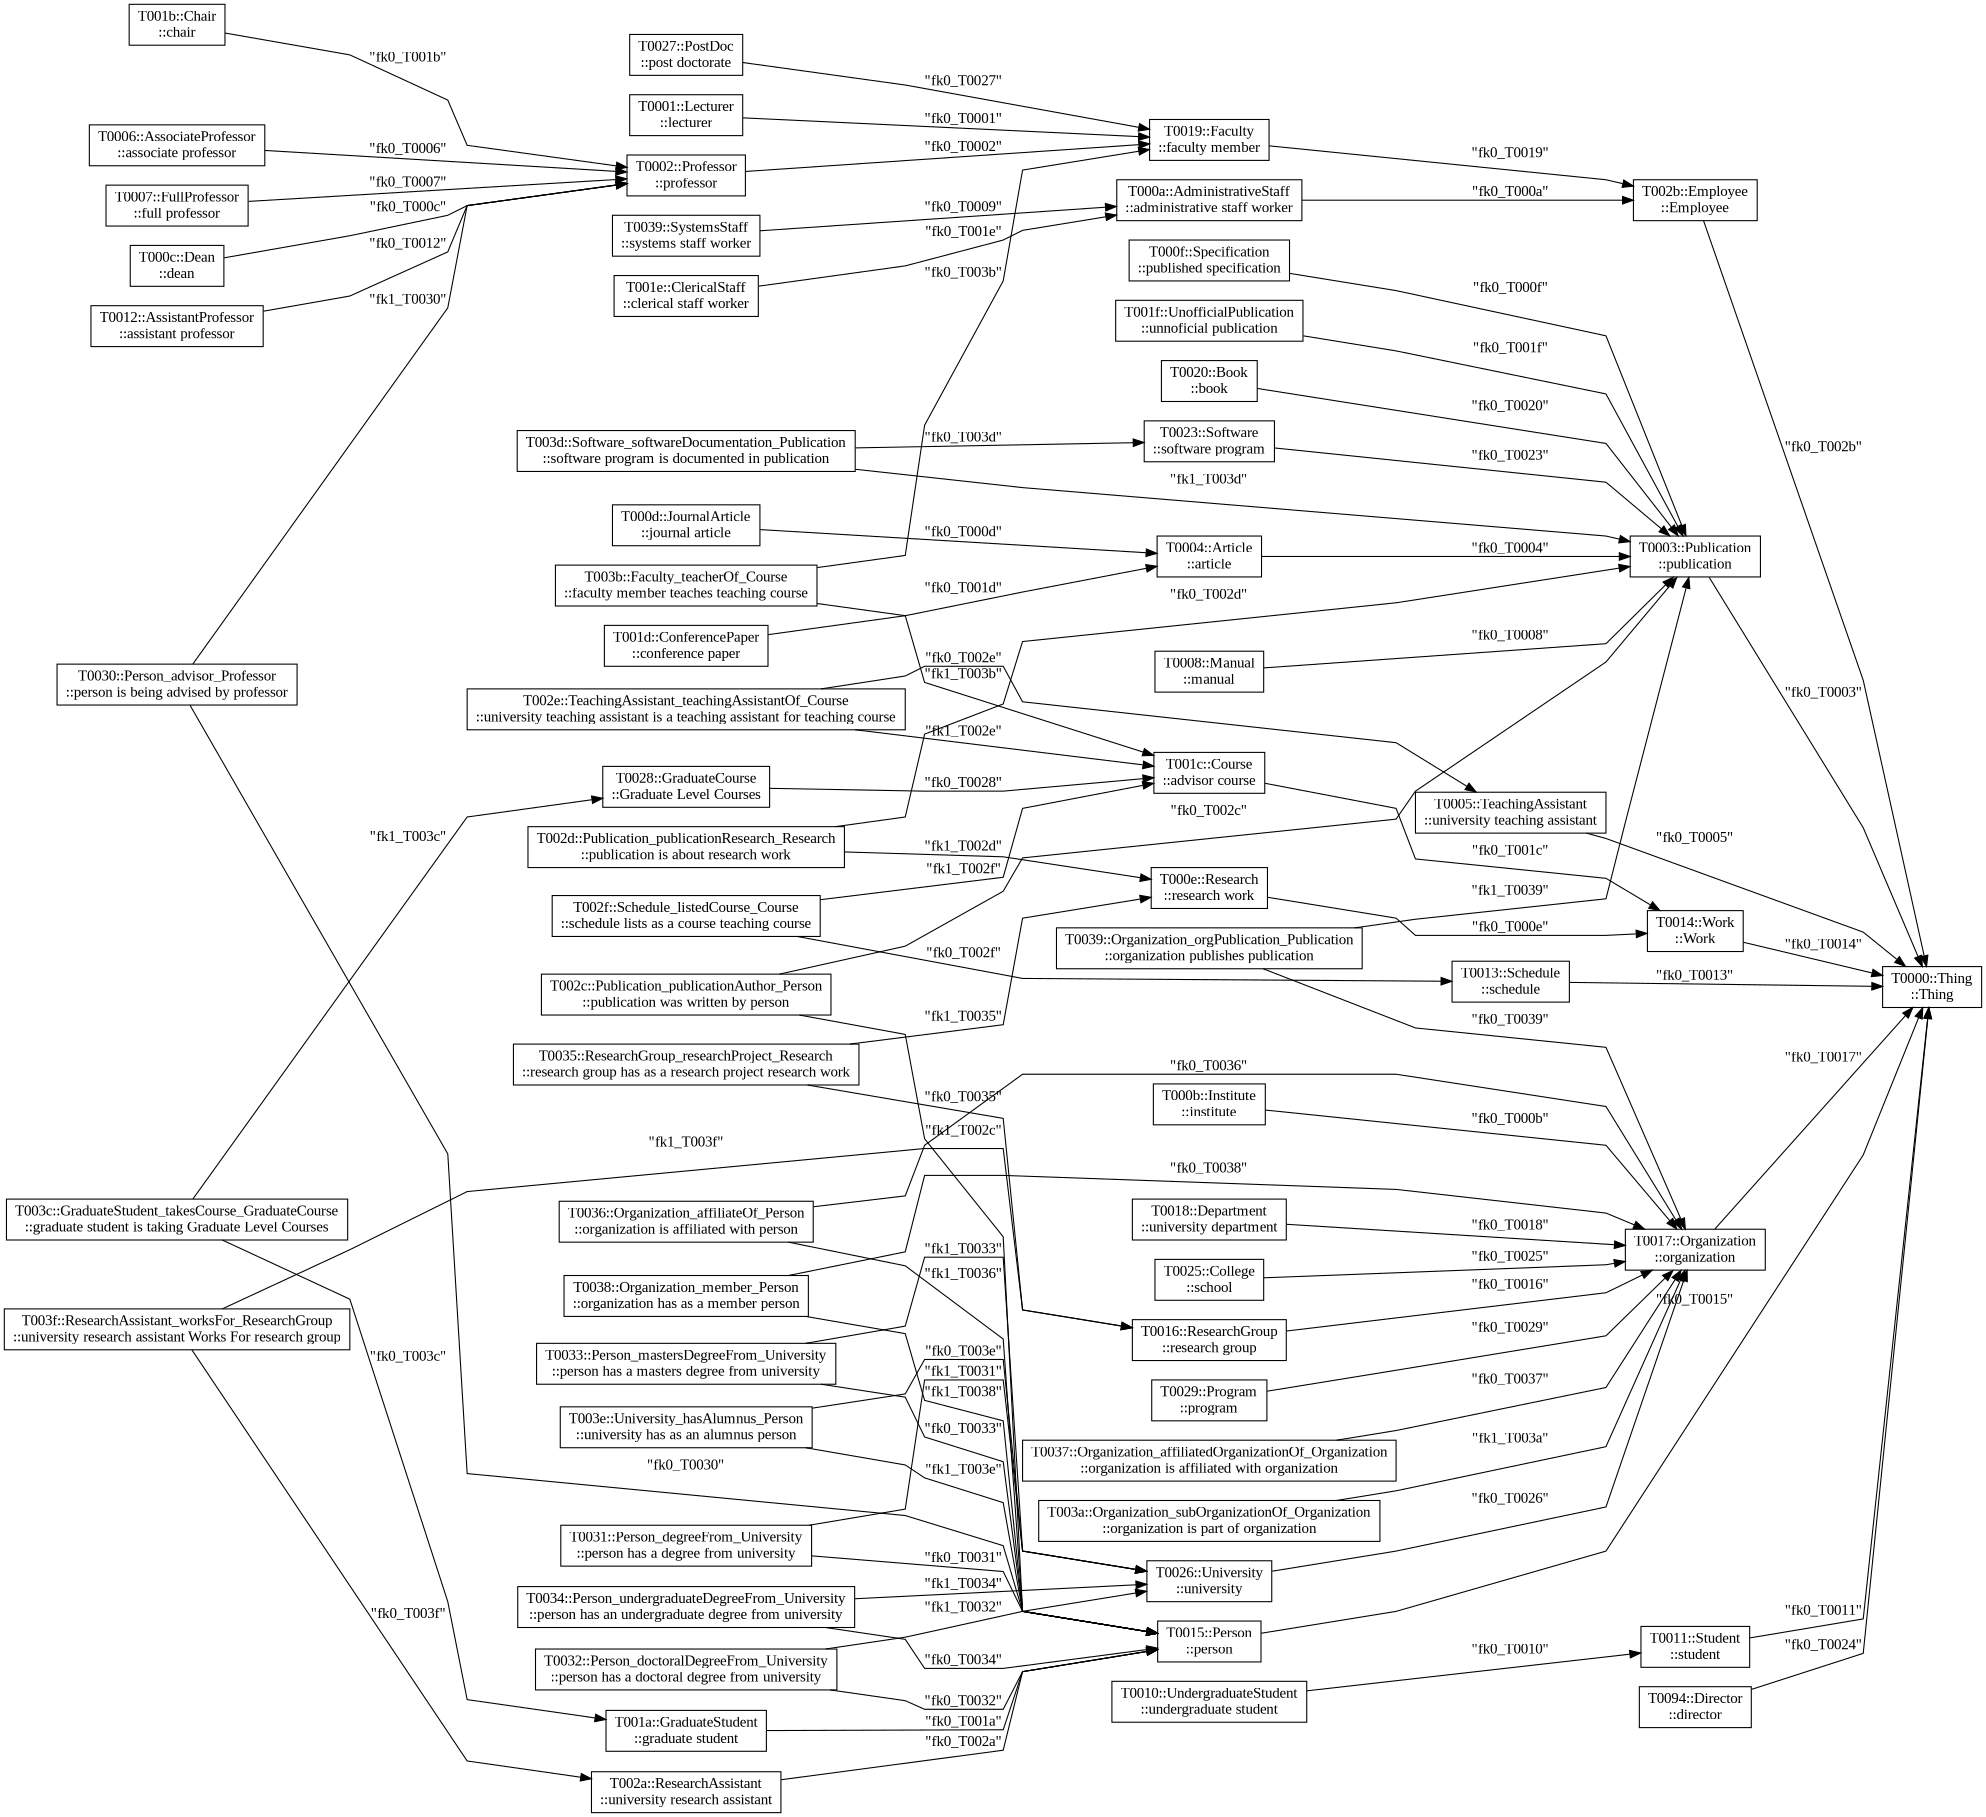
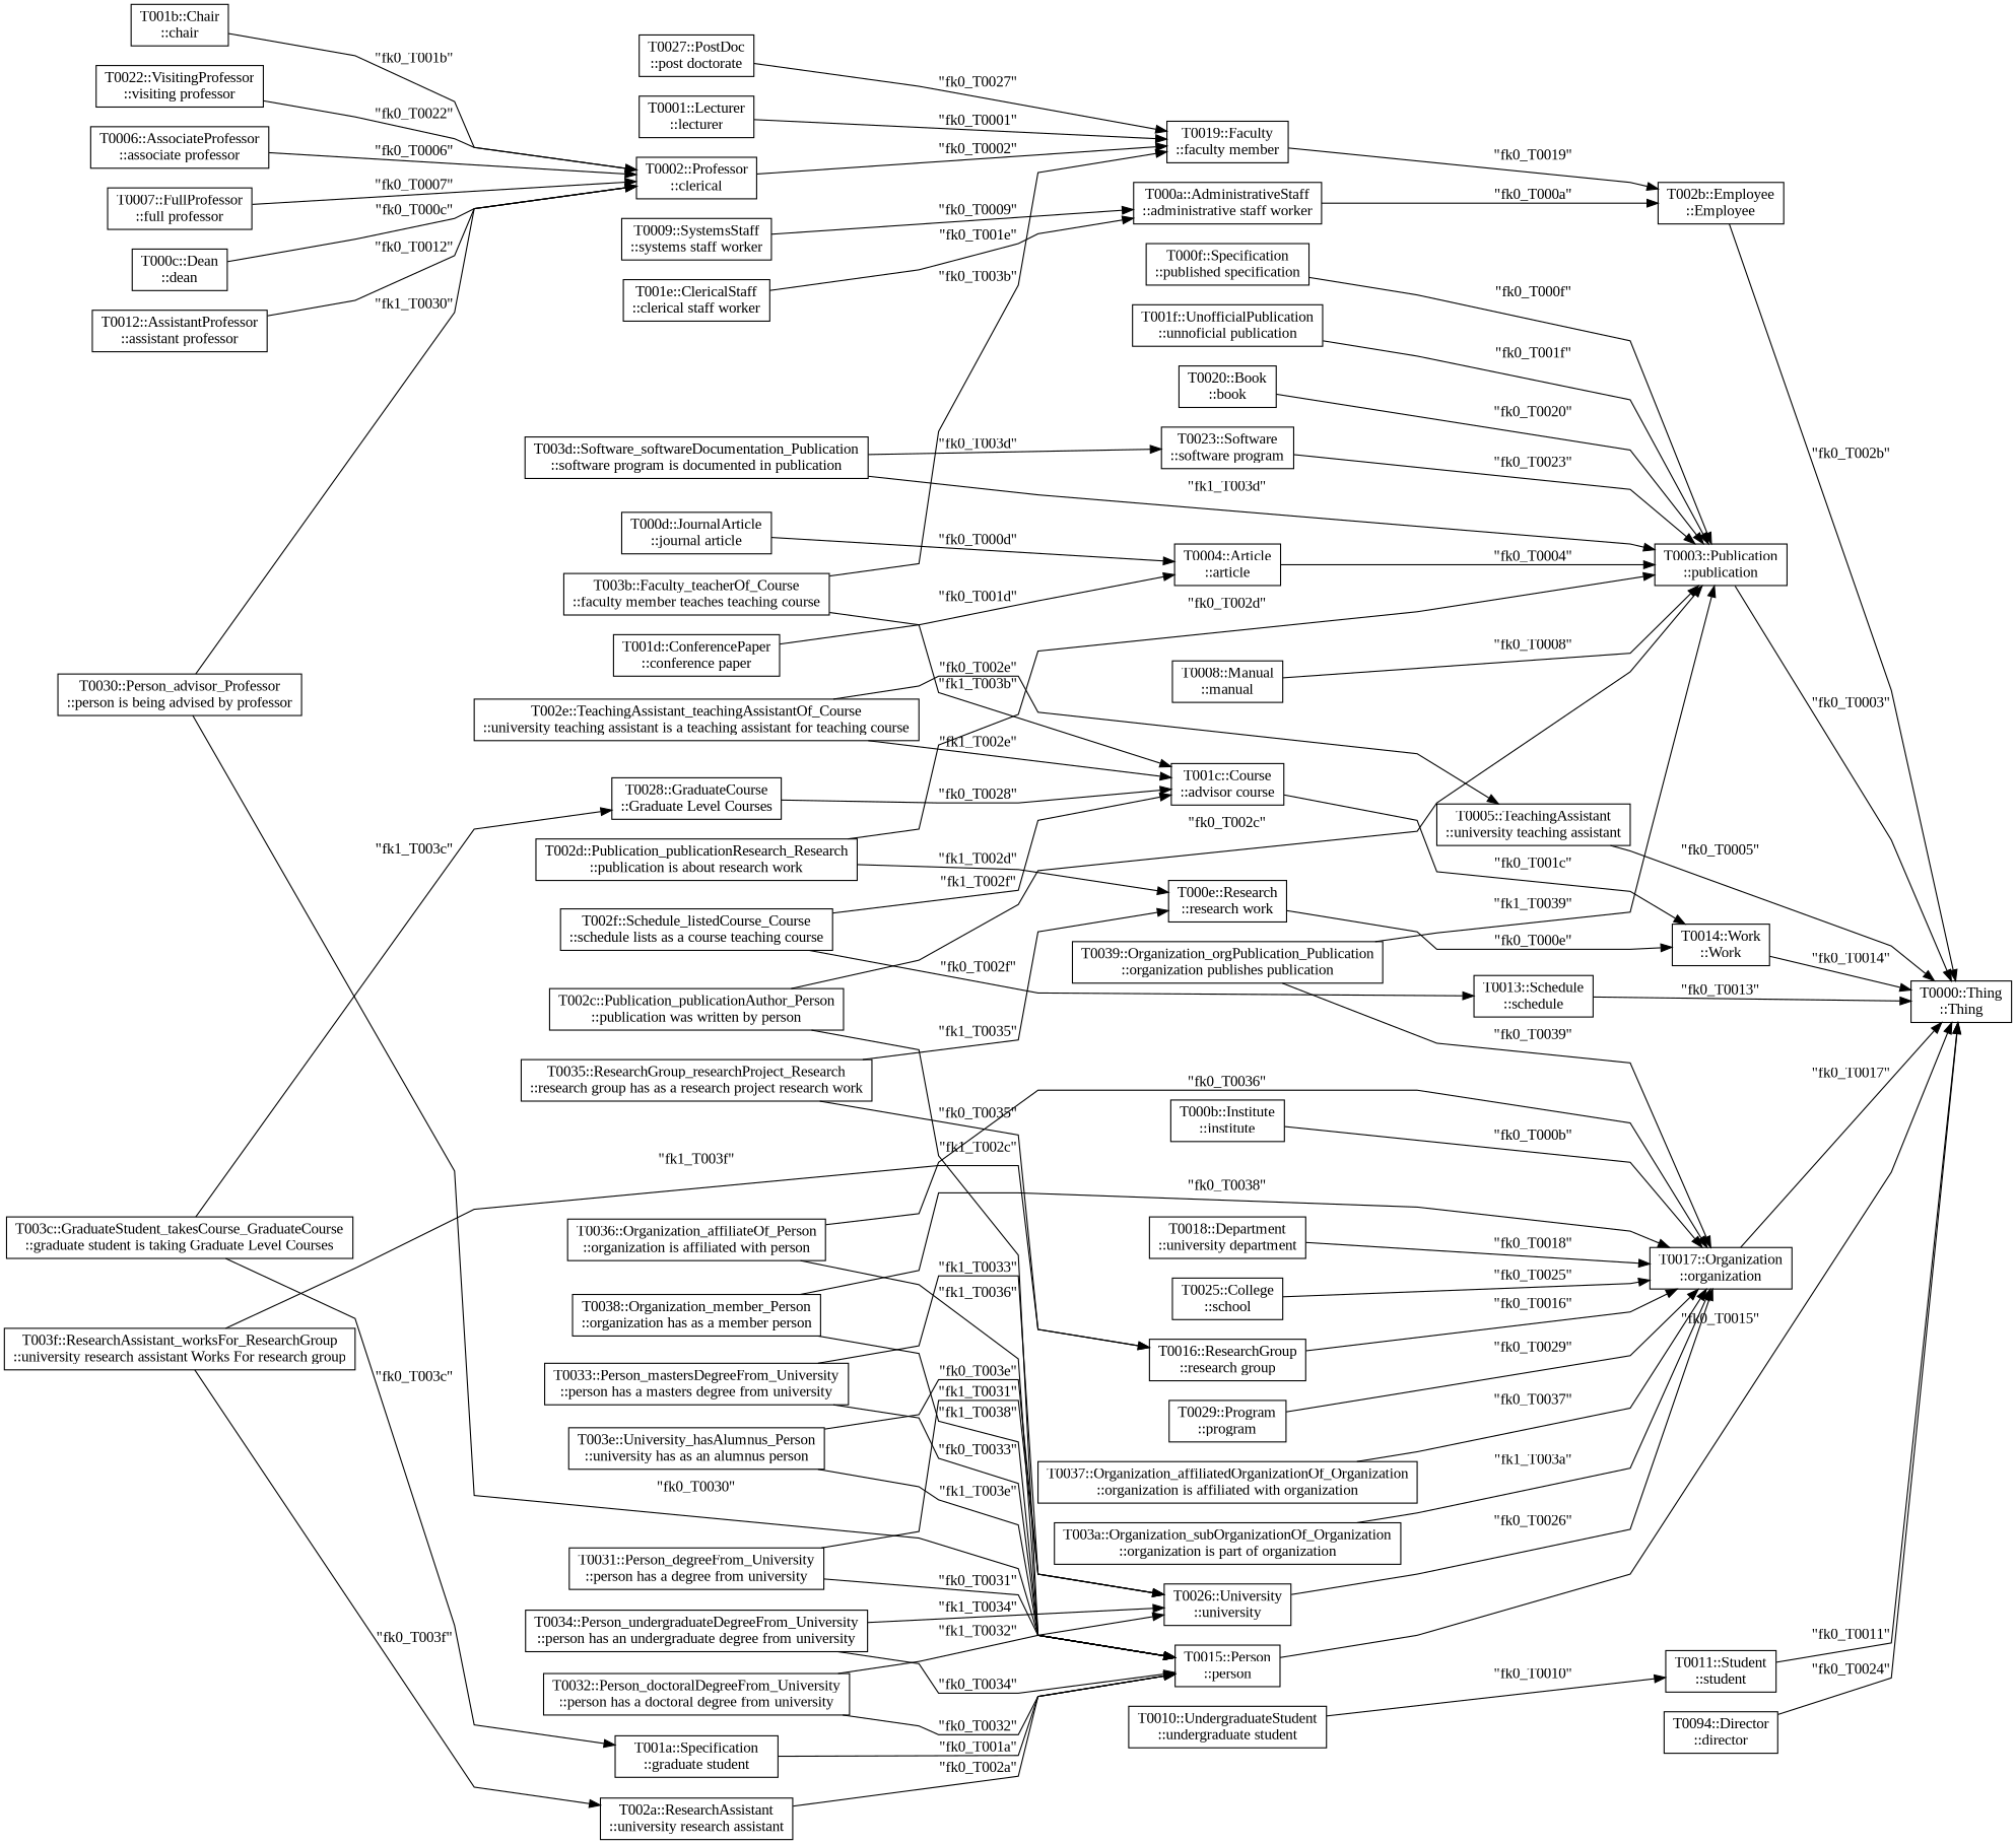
  strict digraph {
    fontname="Liberation Serif"
    rankdir=LR
    splines=polyline
    node [fontname="Liberation Serif" shape=box]
    edge [fontname="Liberation Serif"]
    n1 [label="T0000::Thing\n::Thing"]
    n2 [label="T0001::Lecturer\n::lecturer"]
    n3 [label="T0019::Faculty\n::faculty member"]
    n4 [label="T002b::Employee\n::Employee"]
-   n5 [label="T0002::Professor\n::professor"]
+   n5 [label="T0002::Professor\n::clerical"]
    n6 [label="T0003::Publication\n::publication"]
    n7 [label="T0004::Article\n::article"]
    n8 [label="T0005::TeachingAssistant\n::university teaching assistant"]
    n9 [label="T0006::AssociateProfessor\n::associate professor"]
    n10 [label="T0007::FullProfessor\n::full professor"]
    n11 [label="T0008::Manual\n::manual"]
-   n12 [label="T0039::SystemsStaff\n::systems staff worker"]
+   n12 [label="T0009::SystemsStaff\n::systems staff worker"]
    n13 [label="T000a::AdministrativeStaff\n::administrative staff worker"]
    n14 [label="T000b::Institute\n::institute"]
    n15 [label="T0017::Organization\n::organization"]
    n16 [label="T000c::Dean\n::dean"]
    n17 [label="T000d::JournalArticle\n::journal article"]
    n18 [label="T000e::Research\n::research work"]
    n19 [label="T0014::Work\n::Work"]
    n20 [label="T000f::Specification\n::published specification"]
    n21 [label="T0010::UndergraduateStudent\n::undergraduate student"]
    n22 [label="T0011::Student\n::student"]
    n23 [label="T0012::AssistantProfessor\n::assistant professor"]
    n24 [label="T0013::Schedule\n::schedule"]
    n25 [label="T0015::Person\n::person"]
    n26 [label="T0016::ResearchGroup\n::research group"]
    n27 [label="T0018::Department\n::university department"]
-   n28 [label="T001a::GraduateStudent\n::graduate student"]
+   n28 [label="T001a::Specification\n::graduate student"]
    n29 [label="T001b::Chair\n::chair"]
    n30 [label="T001c::Course\n::advisor course"]
    n31 [label="T001d::ConferencePaper\n::conference paper"]
    n32 [label="T001e::ClericalStaff\n::clerical staff worker"]
    n33 [label="T001f::UnofficialPublication\n::unnoficial publication"]
    n34 [label="T0020::Book\n::book"]
+   n35 [label="T0022::VisitingProfessor\n::visiting professor"]
    n36 [label="T0023::Software\n::software program"]
    n37 [label="T0094::Director\n::director"]
    n38 [label="T0025::College\n::school"]
    n39 [label="T0026::University\n::university"]
    n40 [label="T0027::PostDoc\n::post doctorate"]
    n41 [label="T0028::GraduateCourse\n::Graduate Level Courses"]
    n42 [label="T0029::Program\n::program"]
    n43 [label="T002a::ResearchAssistant\n::university research assistant"]
    n44 [label="T002c::Publication_publicationAuthor_Person\n::publication was written by person"]
    n45 [label="T002d::Publication_publicationResearch_Research\n::publication is about research work"]
    n46 [label="T002e::TeachingAssistant_teachingAssistantOf_Course\n::university teaching assistant is a teaching assistant for teaching course"]
    n47 [label="T002f::Schedule_listedCourse_Course\n::schedule lists as a course teaching course"]
    n48 [label="T0030::Person_advisor_Professor\n::person is being advised by professor"]
    n49 [label="T0031::Person_degreeFrom_University\n::person has a degree from university"]
    n50 [label="T0032::Person_doctoralDegreeFrom_University\n::person has a doctoral degree from university"]
    n51 [label="T0033::Person_mastersDegreeFrom_University\n::person has a masters degree from university"]
    n52 [label="T0034::Person_undergraduateDegreeFrom_University\n::person has an undergraduate degree from university"]
    n53 [label="T0035::ResearchGroup_researchProject_Research\n::research group has as a research project research work"]
    n54 [label="T0036::Organization_affiliateOf_Person\n::organization is affiliated with person"]
    n55 [label="T0037::Organization_affiliatedOrganizationOf_Organization\n::organization is affiliated with organization"]
    n56 [label="T0038::Organization_member_Person\n::organization has as a member person"]
    n57 [label="T0039::Organization_orgPublication_Publication\n::organization publishes publication"]
    n58 [label="T003a::Organization_subOrganizationOf_Organization\n::organization is part of organization"]
    n59 [label="T003b::Faculty_teacherOf_Course\n::faculty member teaches teaching course"]
    n60 [label="T003c::GraduateStudent_takesCourse_GraduateCourse\n::graduate student is taking Graduate Level Courses"]
    n61 [label="T003d::Software_softwareDocumentation_Publication\n::software program is documented in publication"]
    n62 [label="T003e::University_hasAlumnus_Person\n::university has as an alumnus person"]
    n63 [label="T003f::ResearchAssistant_worksFor_ResearchGroup\n::university research assistant Works For research group"]
    n2 -> n3 [label="\"fk0_T0001\""]
    n3 -> n4 [label="\"fk0_T0019\""]
    n4 -> n1 [label="\"fk0_T002b\""]
    n5 -> n3 [label="\"fk0_T0002\""]
    n6 -> n1 [label="\"fk0_T0003\""]
    n7 -> n6 [label="\"fk0_T0004\""]
    n8 -> n1 [label="\"fk0_T0005\""]
    n9 -> n5 [label="\"fk0_T0006\""]
    n10 -> n5 [label="\"fk0_T0007\""]
    n11 -> n6 [label="\"fk0_T0008\""]
    n12 -> n13 [label="\"fk0_T0009\""]
    n13 -> n4 [label="\"fk0_T000a\""]
    n14 -> n15 [label="\"fk0_T000b\""]
    n15 -> n1 [label="\"fk0_T0017\""]
    n16 -> n5 [label="\"fk0_T000c\""]
    n17 -> n7 [label="\"fk0_T000d\""]
    n18 -> n19 [label="\"fk0_T000e\""]
    n19 -> n1 [label="\"fk0_T0014\""]
    n20 -> n6 [label="\"fk0_T000f\""]
    n21 -> n22 [label="\"fk0_T0010\""]
    n22 -> n1 [label="\"fk0_T0011\""]
    n23 -> n5 [label="\"fk0_T0012\""]
    n24 -> n1 [label="\"fk0_T0013\""]
    n25 -> n1 [label="\"fk0_T0015\""]
    n26 -> n15 [label="\"fk0_T0016\""]
    n27 -> n15 [label="\"fk0_T0018\""]
    n28 -> n25 [label="\"fk0_T001a\""]
    n29 -> n5 [label="\"fk0_T001b\""]
    n30 -> n19 [label="\"fk0_T001c\""]
    n31 -> n7 [label="\"fk0_T001d\""]
    n32 -> n13 [label="\"fk0_T001e\""]
    n33 -> n6 [label="\"fk0_T001f\""]
    n34 -> n6 [label="\"fk0_T0020\""]
+   n35 -> n5 [label="\"fk0_T0022\""]
    n36 -> n6 [label="\"fk0_T0023\""]
    n37 -> n1 [label="\"fk0_T0024\""]
    n38 -> n15 [label="\"fk0_T0025\""]
    n39 -> n15 [label="\"fk0_T0026\""]
    n40 -> n3 [label="\"fk0_T0027\""]
    n41 -> n30 [label="\"fk0_T0028\""]
    n42 -> n15 [label="\"fk0_T0029\""]
    n43 -> n25 [label="\"fk0_T002a\""]
    n44 -> n6 [label="\"fk0_T002c\""]
    n44 -> n25 [label="\"fk1_T002c\""]
    n45 -> n6 [label="\"fk0_T002d\""]
    n45 -> n18 [label="\"fk1_T002d\""]
    n46 -> n8 [label="\"fk0_T002e\""]
    n46 -> n30 [label="\"fk1_T002e\""]
    n47 -> n24 [label="\"fk0_T002f\""]
    n47 -> n30 [label="\"fk1_T002f\""]
    n48 -> n5 [label="\"fk1_T0030\""]
    n48 -> n25 [label="\"fk0_T0030\""]
    n49 -> n25 [label="\"fk0_T0031\""]
    n49 -> n39 [label="\"fk1_T0031\""]
    n50 -> n25 [label="\"fk0_T0032\""]
    n50 -> n39 [label="\"fk1_T0032\""]
    n51 -> n25 [label="\"fk0_T0033\""]
    n51 -> n39 [label="\"fk1_T0033\""]
    n52 -> n25 [label="\"fk0_T0034\""]
    n52 -> n39 [label="\"fk1_T0034\""]
    n53 -> n18 [label="\"fk1_T0035\""]
    n53 -> n26 [label="\"fk0_T0035\""]
    n54 -> n15 [label="\"fk0_T0036\""]
    n54 -> n25 [label="\"fk1_T0036\""]
    n55 -> n15 [label="\"fk0_T0037\""]
    n56 -> n15 [label="\"fk0_T0038\""]
    n56 -> n25 [label="\"fk1_T0038\""]
    n57 -> n6 [label="\"fk1_T0039\""]
    n57 -> n15 [label="\"fk0_T0039\""]
    n58 -> n15 [label="\"fk1_T003a\""]
    n59 -> n3 [label="\"fk0_T003b\""]
    n59 -> n30 [label="\"fk1_T003b\""]
    n60 -> n28 [label="\"fk0_T003c\""]
    n60 -> n41 [label="\"fk1_T003c\""]
    n61 -> n6 [label="\"fk1_T003d\""]
    n61 -> n36 [label="\"fk0_T003d\""]
    n62 -> n25 [label="\"fk1_T003e\""]
    n62 -> n39 [label="\"fk0_T003e\""]
    n63 -> n26 [label="\"fk1_T003f\""]
    n63 -> n43 [label="\"fk0_T003f\""]
  }
